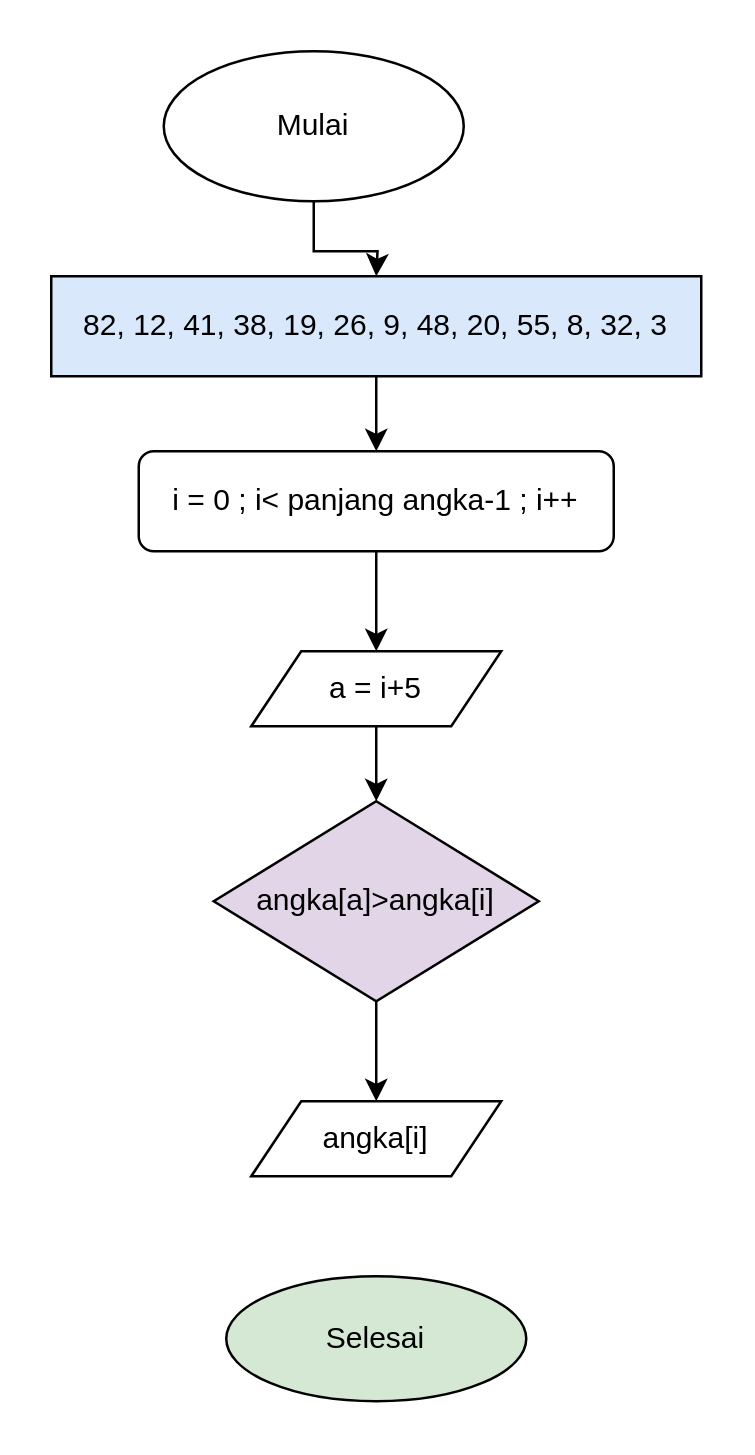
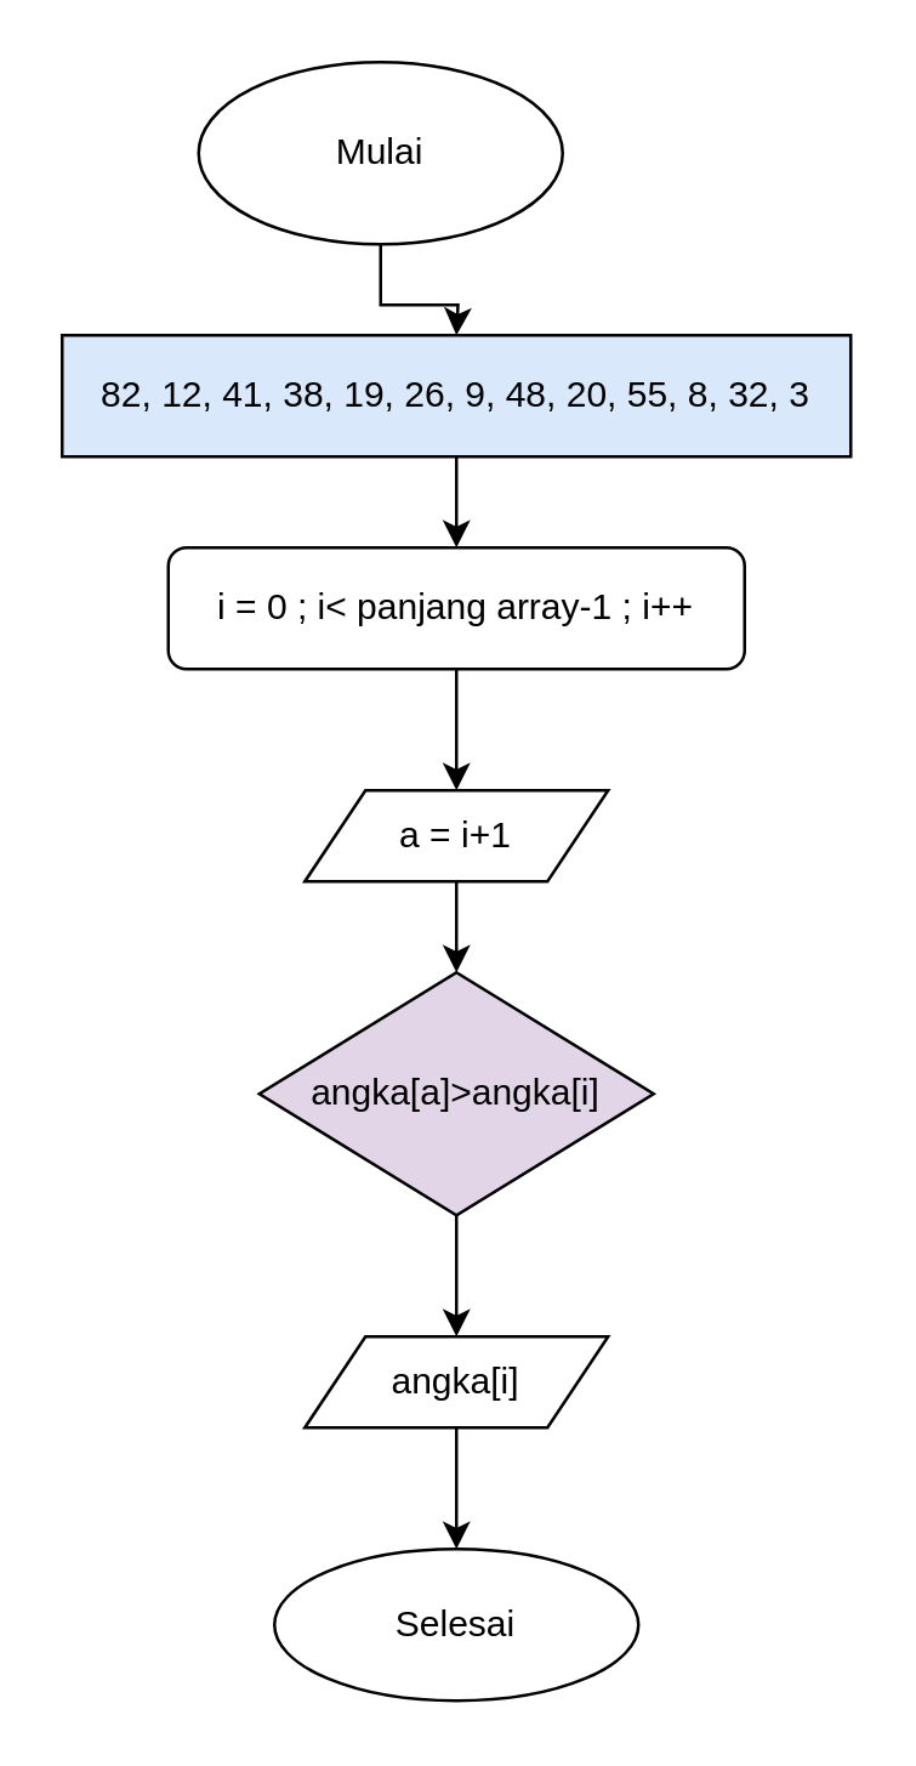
  <mxCell id="0" />
  <mxCell id="1" parent="0" />
  <mxCell id="2" style="edgeStyle=orthogonalEdgeStyle;rounded=0;orthogonalLoop=1;jettySize=auto;html=1;" edge="1" parent="1" source="3"><mxGeometry relative="1" as="geometry"><mxPoint x="150" y="110" as="targetPoint" /></mxGeometry></mxCell>
  <mxCell id="3" value="Mulai" style="ellipse;whiteSpace=wrap;html=1;" vertex="1" parent="1"><mxGeometry x="65" y="20" width="120" height="60" as="geometry" /></mxCell>
  <mxCell id="4" style="edgeStyle=orthogonalEdgeStyle;rounded=0;orthogonalLoop=1;jettySize=auto;html=1;" edge="1" parent="1" source="5"><mxGeometry relative="1" as="geometry"><mxPoint x="150" y="180" as="targetPoint" /></mxGeometry></mxCell>
  <mxCell id="5" value="82, 12, 41, 38, 19, 26, 9, 48, 20, 55, 8, 32, 3" style="rounded=0;whiteSpace=wrap;html=1;fillColor=#dae8fc;" vertex="1" parent="1"><mxGeometry x="20" y="110" width="260" height="40" as="geometry" /></mxCell>
  <mxCell id="6" style="edgeStyle=orthogonalEdgeStyle;rounded=0;orthogonalLoop=1;jettySize=auto;html=1;" edge="1" parent="1" source="7"><mxGeometry relative="1" as="geometry"><mxPoint x="150" y="260" as="targetPoint" /></mxGeometry></mxCell>
- <mxCell id="7" value="i = 0 ; i&amp;lt; panjang angka-1 ; i++" style="rounded=1;whiteSpace=wrap;html=1;" vertex="1" parent="1"><mxGeometry x="55" y="180" width="190" height="40" as="geometry" /></mxCell>
+ <mxCell id="7" value="i = 0 ; i&amp;lt; panjang array-1 ; i++" style="rounded=1;whiteSpace=wrap;html=1;" vertex="1" parent="1"><mxGeometry x="55" y="180" width="190" height="40" as="geometry" /></mxCell>
  <mxCell id="8" style="edgeStyle=orthogonalEdgeStyle;rounded=0;orthogonalLoop=1;jettySize=auto;html=1;" edge="1" parent="1" source="9"><mxGeometry relative="1" as="geometry"><mxPoint x="150" y="320" as="targetPoint" /></mxGeometry></mxCell>
- <mxCell id="9" value="a = i+5" style="shape=parallelogram;perimeter=parallelogramPerimeter;whiteSpace=wrap;html=1;" vertex="1" parent="1"><mxGeometry x="100" y="260" width="100" height="30" as="geometry" /></mxCell>
+ <mxCell id="9" value="a = i+1" style="shape=parallelogram;perimeter=parallelogramPerimeter;whiteSpace=wrap;html=1;" vertex="1" parent="1"><mxGeometry x="100" y="260" width="100" height="30" as="geometry" /></mxCell>
  <mxCell id="10" style="edgeStyle=orthogonalEdgeStyle;rounded=0;orthogonalLoop=1;jettySize=auto;html=1;" edge="1" parent="1" source="11"><mxGeometry relative="1" as="geometry"><mxPoint x="150" y="440" as="targetPoint" /></mxGeometry></mxCell>
  <mxCell id="11" value="angka[a]&gt;angka[i]" style="rhombus;whiteSpace=wrap;html=1;fillColor=#e1d5e7;" vertex="1" parent="1"><mxGeometry x="85" y="320" width="130" height="80" as="geometry" /></mxCell>
+ <mxCell id="12" style="edgeStyle=orthogonalEdgeStyle;rounded=0;orthogonalLoop=1;jettySize=auto;html=1;" edge="1" parent="1" source="13" target="14"><mxGeometry relative="1" as="geometry"><mxPoint x="150" y="500" as="targetPoint" /></mxGeometry></mxCell>
  <mxCell id="13" value="angka[i]" style="shape=parallelogram;perimeter=parallelogramPerimeter;whiteSpace=wrap;html=1;" vertex="1" parent="1"><mxGeometry x="100" y="440" width="100" height="30" as="geometry" /></mxCell>
- <mxCell id="14" value="Selesai" style="ellipse;whiteSpace=wrap;html=1;fillColor=#d5e8d4;" vertex="1" parent="1"><mxGeometry x="90" y="510" width="120" height="50" as="geometry" /></mxCell>
+ <mxCell id="14" value="Selesai" style="ellipse;whiteSpace=wrap;html=1;" vertex="1" parent="1"><mxGeometry x="90" y="510" width="120" height="50" as="geometry" /></mxCell>
